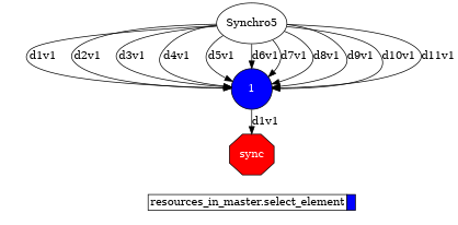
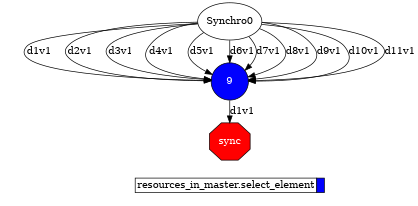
  digraph {
    labeljust=l
    rankdir=TB
-   1 [fillcolor="#0000ff" fontcolor="#ffffff" height=0.75 shape=circle style=filled]
+   1 [fillcolor="#0000ff" fontcolor="#ffffff" height=0.75 shape=circle style=filled label=9]
    n2 [fillcolor="#ff0000" fontcolor="#FFFFFF" height=0.75 label=sync shape=octagon style=filled]
-   Synchro0 [height=0.75 label=Synchro5]
+   Synchro0 [height=0.75]
    n4 [height=0.75 label=<       <table border="0" cellpadding="2" cellspacing="0" cellborder="1"> <tr> <td align="right">resources_in_master.select_element</td> <td bgcolor="#0000ff">&nbsp;</td> </tr>       </table>     > shape=plaintext]
    subgraph sub_1 {
      ranksep=0.20
      1
      n2
      Synchro0
    }
    subgraph sub_2 {
      label=Legend
      rank=sink
      ranksep=0.20
      n4
    }
    1 -> n2 [label=d1v1]
    Synchro0 -> 1 [label=d1v1]
    Synchro0 -> 1 [label=d2v1]
    Synchro0 -> 1 [label=d3v1]
    Synchro0 -> 1 [label=d4v1]
    Synchro0 -> 1 [label=d5v1]
    Synchro0 -> 1 [label=d6v1]
    Synchro0 -> 1 [label=d7v1]
    Synchro0 -> 1 [label=d8v1]
    Synchro0 -> 1 [label=d9v1]
    Synchro0 -> 1 [label=d10v1]
    Synchro0 -> 1 [label=d11v1]
  }
